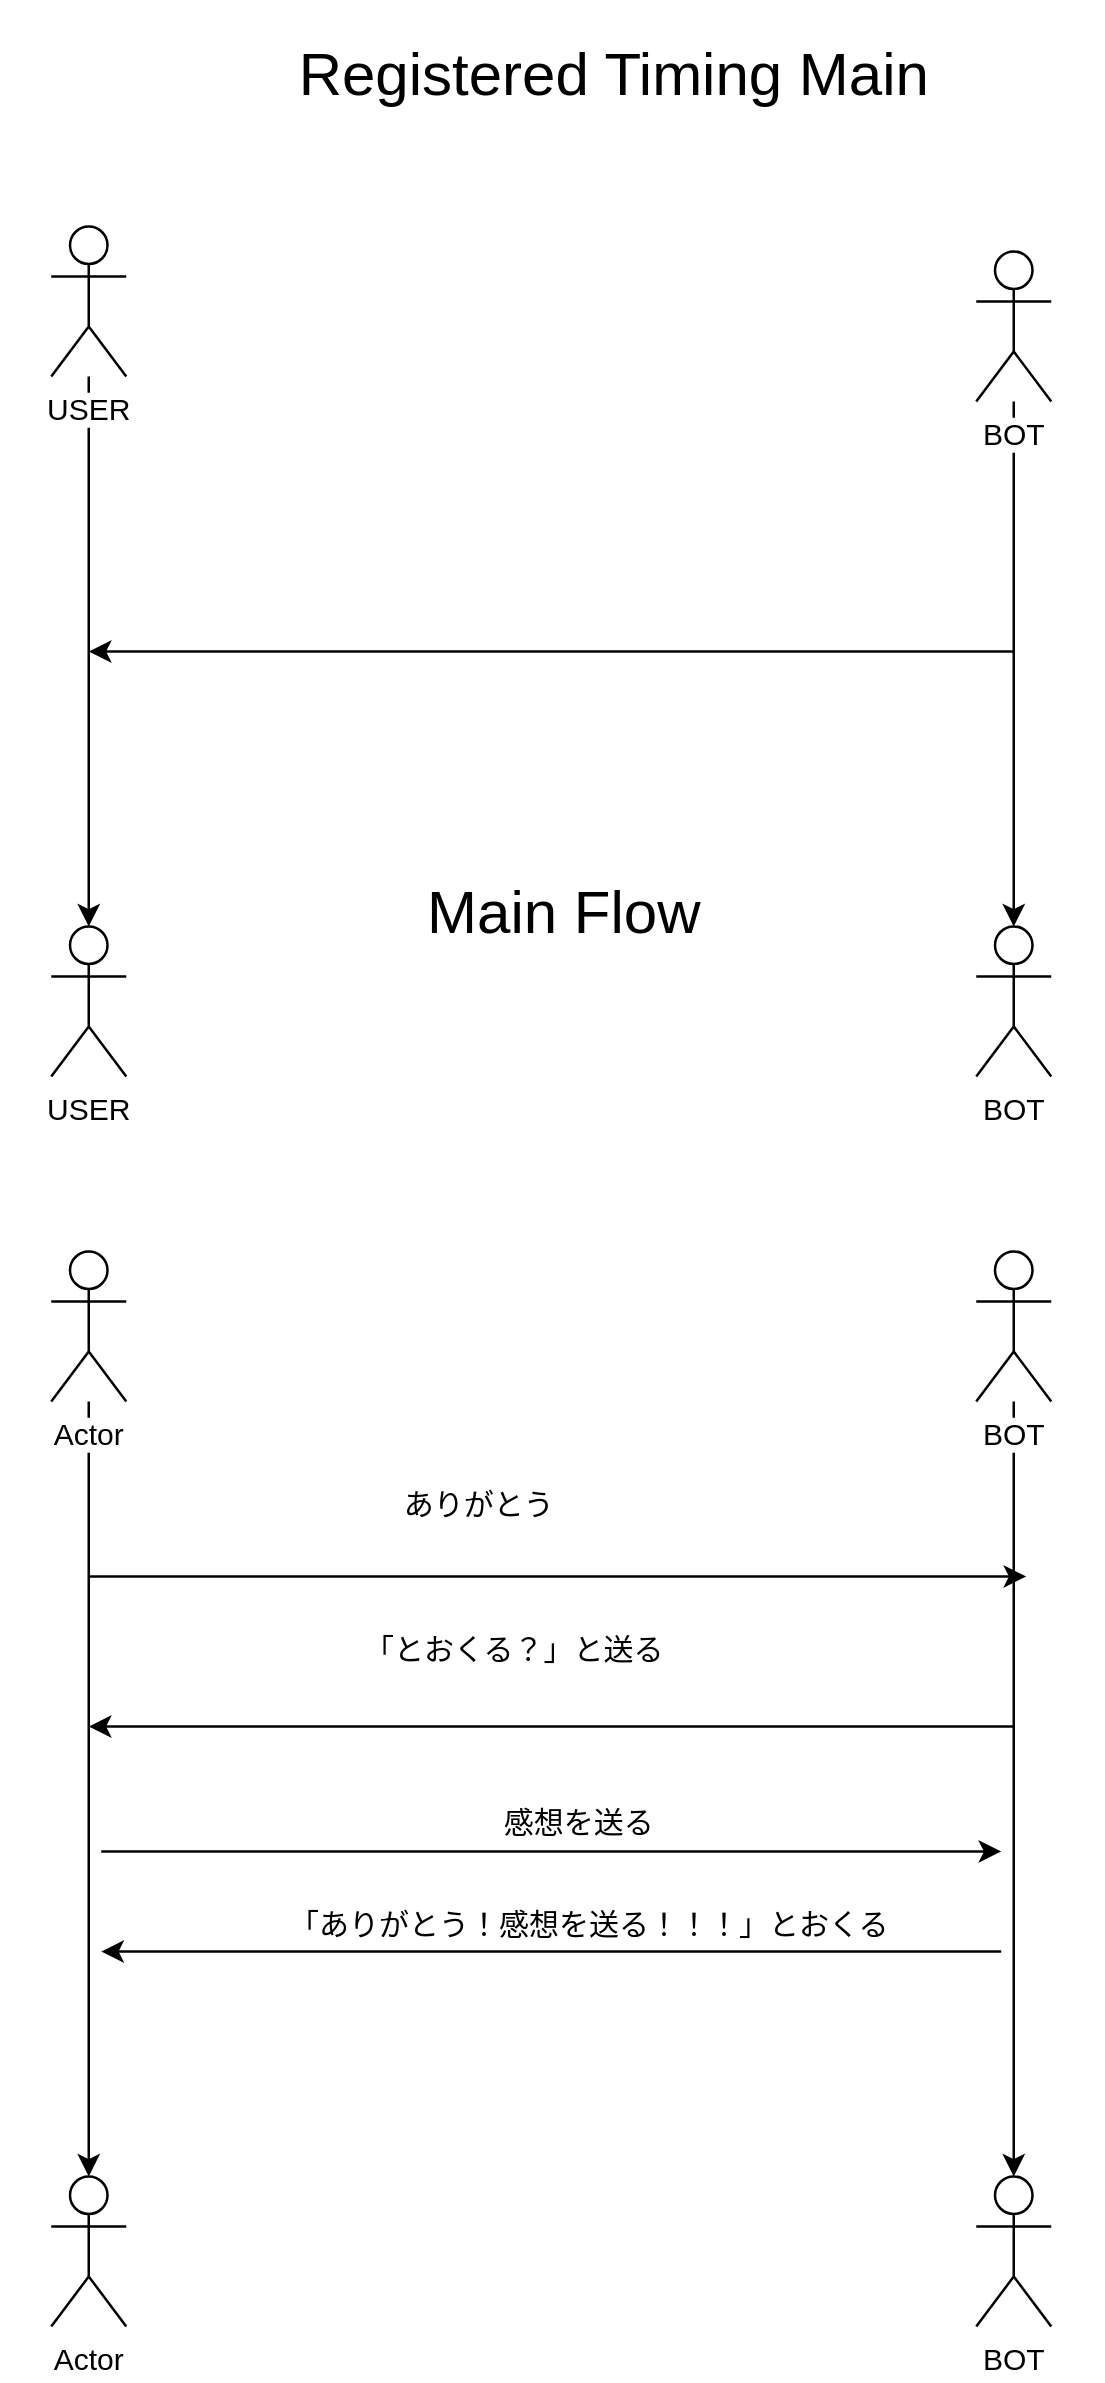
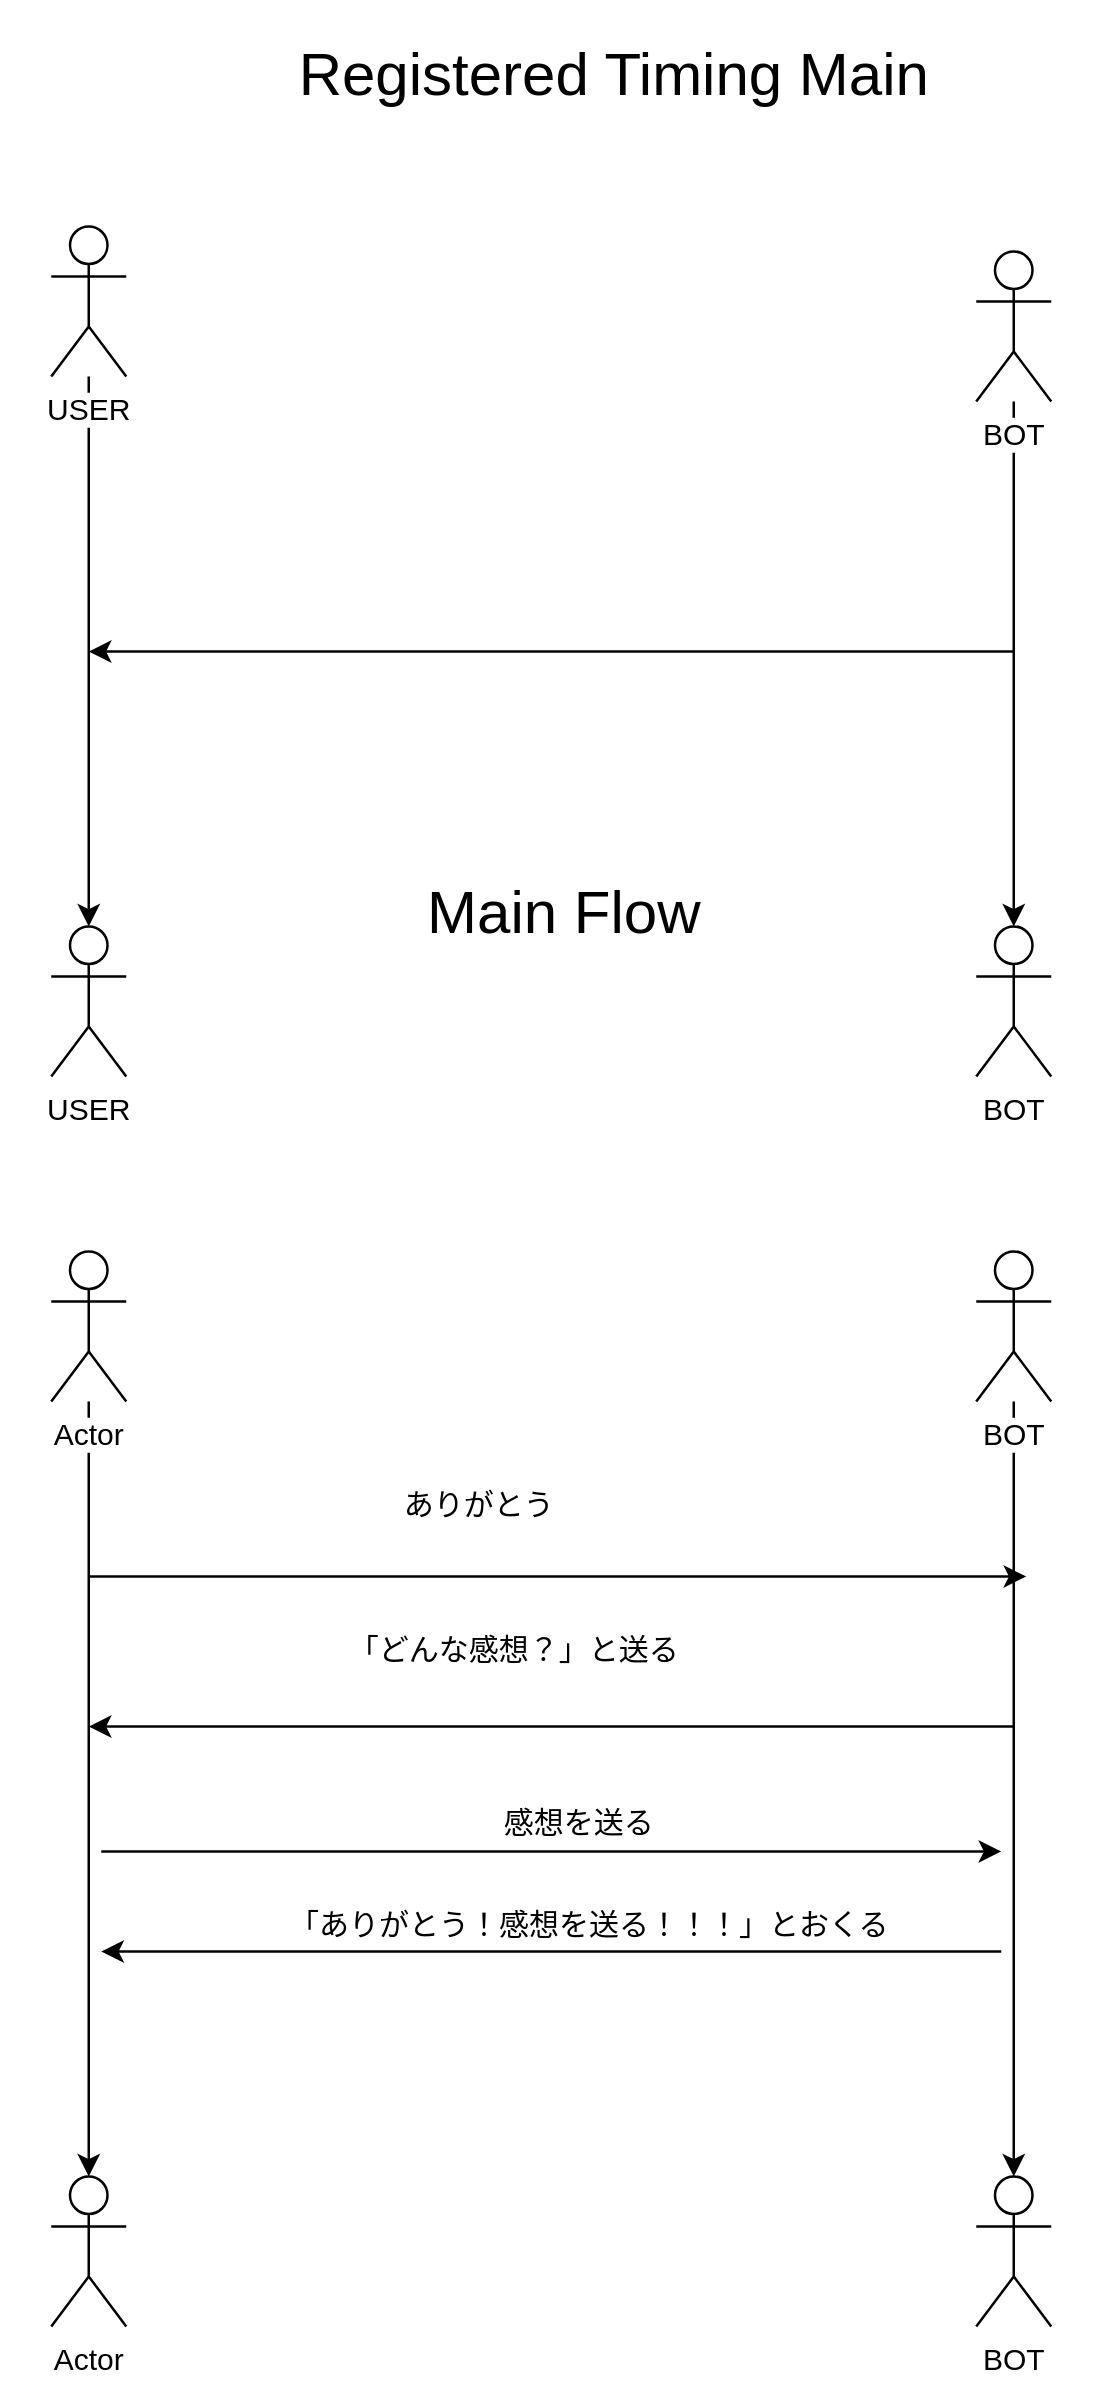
  <mxCell id="0" />
  <mxCell id="1" parent="0" />
  <mxCell id="2" value="" style="edgeStyle=orthogonalEdgeStyle;rounded=0;orthogonalLoop=1;jettySize=auto;html=1;" edge="1" parent="1" source="3" target="4"><mxGeometry relative="1" as="geometry" /></mxCell>
  <mxCell id="3" value="USER" style="shape=umlActor;verticalLabelPosition=bottom;labelBackgroundColor=#ffffff;verticalAlign=top;html=1;outlineConnect=0;" vertex="1" parent="1"><mxGeometry x="20" y="90" width="30" height="60" as="geometry" /></mxCell>
  <mxCell id="4" value="USER" style="shape=umlActor;verticalLabelPosition=bottom;labelBackgroundColor=#ffffff;verticalAlign=top;html=1;outlineConnect=0;" vertex="1" parent="1"><mxGeometry x="20" y="370" width="30" height="60" as="geometry" /></mxCell>
  <mxCell id="5" value="&lt;font style=&quot;font-size: 24px&quot;&gt;Registered Timing Main&lt;/font&gt;" style="text;html=1;align=center;verticalAlign=middle;resizable=0;points=[];;autosize=1;" vertex="1" parent="1"><mxGeometry x="110" y="20" width="270" height="20" as="geometry" /></mxCell>
  <mxCell id="6" value="" style="edgeStyle=orthogonalEdgeStyle;rounded=0;orthogonalLoop=1;jettySize=auto;html=1;" edge="1" parent="1" source="7" target="8"><mxGeometry relative="1" as="geometry" /></mxCell>
  <mxCell id="7" value="BOT" style="shape=umlActor;verticalLabelPosition=bottom;labelBackgroundColor=#ffffff;verticalAlign=top;html=1;outlineConnect=0;" vertex="1" parent="1"><mxGeometry x="390" y="100" width="30" height="60" as="geometry" /></mxCell>
  <mxCell id="8" value="BOT" style="shape=umlActor;verticalLabelPosition=bottom;labelBackgroundColor=#ffffff;verticalAlign=top;html=1;outlineConnect=0;" vertex="1" parent="1"><mxGeometry x="390" y="370" width="30" height="60" as="geometry" /></mxCell>
  <mxCell id="9" value="" style="endArrow=classic;html=1;" edge="1" parent="1"><mxGeometry width="50" height="50" relative="1" as="geometry"><mxPoint x="405" y="260" as="sourcePoint" /><mxPoint x="35" y="260" as="targetPoint" /></mxGeometry></mxCell>
  <mxCell id="10" value="&lt;font style=&quot;font-size: 24px&quot;&gt;Main Flow&lt;/font&gt;" style="text;html=1;align=center;verticalAlign=middle;resizable=0;points=[];;autosize=1;" vertex="1" parent="1"><mxGeometry x="165" y="355" width="120" height="20" as="geometry" /></mxCell>
  <mxCell id="11" value="" style="edgeStyle=orthogonalEdgeStyle;rounded=0;orthogonalLoop=1;jettySize=auto;html=1;" edge="1" parent="1" source="12" target="13"><mxGeometry relative="1" as="geometry" /></mxCell>
  <mxCell id="12" value="Actor" style="shape=umlActor;verticalLabelPosition=bottom;labelBackgroundColor=#ffffff;verticalAlign=top;html=1;outlineConnect=0;" vertex="1" parent="1"><mxGeometry x="20" y="500" width="30" height="60" as="geometry" /></mxCell>
  <mxCell id="13" value="Actor" style="shape=umlActor;verticalLabelPosition=bottom;labelBackgroundColor=#ffffff;verticalAlign=top;html=1;outlineConnect=0;" vertex="1" parent="1"><mxGeometry x="20" y="870" width="30" height="60" as="geometry" /></mxCell>
  <mxCell id="14" value="" style="edgeStyle=orthogonalEdgeStyle;rounded=0;orthogonalLoop=1;jettySize=auto;html=1;" edge="1" parent="1" source="15" target="16"><mxGeometry relative="1" as="geometry" /></mxCell>
  <mxCell id="15" value="BOT" style="shape=umlActor;verticalLabelPosition=bottom;labelBackgroundColor=#ffffff;verticalAlign=top;html=1;outlineConnect=0;" vertex="1" parent="1"><mxGeometry x="390" y="500" width="30" height="60" as="geometry" /></mxCell>
  <mxCell id="16" value="BOT" style="shape=umlActor;verticalLabelPosition=bottom;labelBackgroundColor=#ffffff;verticalAlign=top;html=1;outlineConnect=0;" vertex="1" parent="1"><mxGeometry x="390" y="870" width="30" height="60" as="geometry" /></mxCell>
  <mxCell id="17" value="" style="endArrow=classic;html=1;" edge="1" parent="1"><mxGeometry width="50" height="50" relative="1" as="geometry"><mxPoint x="35" y="630" as="sourcePoint" /><mxPoint x="410" y="630" as="targetPoint" /></mxGeometry></mxCell>
  <mxCell id="18" value="ありがとう" style="text;html=1;align=center;verticalAlign=middle;resizable=0;points=[];;autosize=1;" vertex="1" parent="1"><mxGeometry x="141" y="592" width="100" height="20" as="geometry" /></mxCell>
  <mxCell id="19" value="" style="endArrow=classic;html=1;" edge="1" parent="1"><mxGeometry width="50" height="50" relative="1" as="geometry"><mxPoint x="405" y="690" as="sourcePoint" /><mxPoint x="35" y="690" as="targetPoint" /></mxGeometry></mxCell>
- <mxCell id="20" value="「とおくる？」と送る" style="text;html=1;align=center;verticalAlign=middle;resizable=0;points=[];;autosize=1;" vertex="1" parent="1"><mxGeometry x="130" y="650" width="150" height="20" as="geometry" /></mxCell>
+ <mxCell id="20" value="「どんな感想？」と送る" style="text;html=1;align=center;verticalAlign=middle;resizable=0;points=[];;autosize=1;" vertex="1" parent="1"><mxGeometry x="130" y="650" width="150" height="20" as="geometry" /></mxCell>
  <mxCell id="21" value="" style="endArrow=classic;html=1;" edge="1" parent="1"><mxGeometry width="50" height="50" relative="1" as="geometry"><mxPoint x="40" y="740" as="sourcePoint" /><mxPoint x="400" y="740" as="targetPoint" /></mxGeometry></mxCell>
  <mxCell id="22" value="感想を送る" style="text;html=1;align=center;verticalAlign=middle;resizable=0;points=[];;autosize=1;" vertex="1" parent="1"><mxGeometry x="191" y="719" width="80" height="20" as="geometry" /></mxCell>
  <mxCell id="23" value="" style="endArrow=classic;html=1;" edge="1" parent="1"><mxGeometry width="50" height="50" relative="1" as="geometry"><mxPoint x="400" y="780" as="sourcePoint" /><mxPoint x="40" y="780" as="targetPoint" /></mxGeometry></mxCell>
  <mxCell id="24" value="「ありがとう！感想を送る！！！」とおくる" style="text;html=1;align=center;verticalAlign=middle;resizable=0;points=[];;autosize=1;" vertex="1" parent="1"><mxGeometry x="100" y="760" width="270" height="20" as="geometry" /></mxCell>
